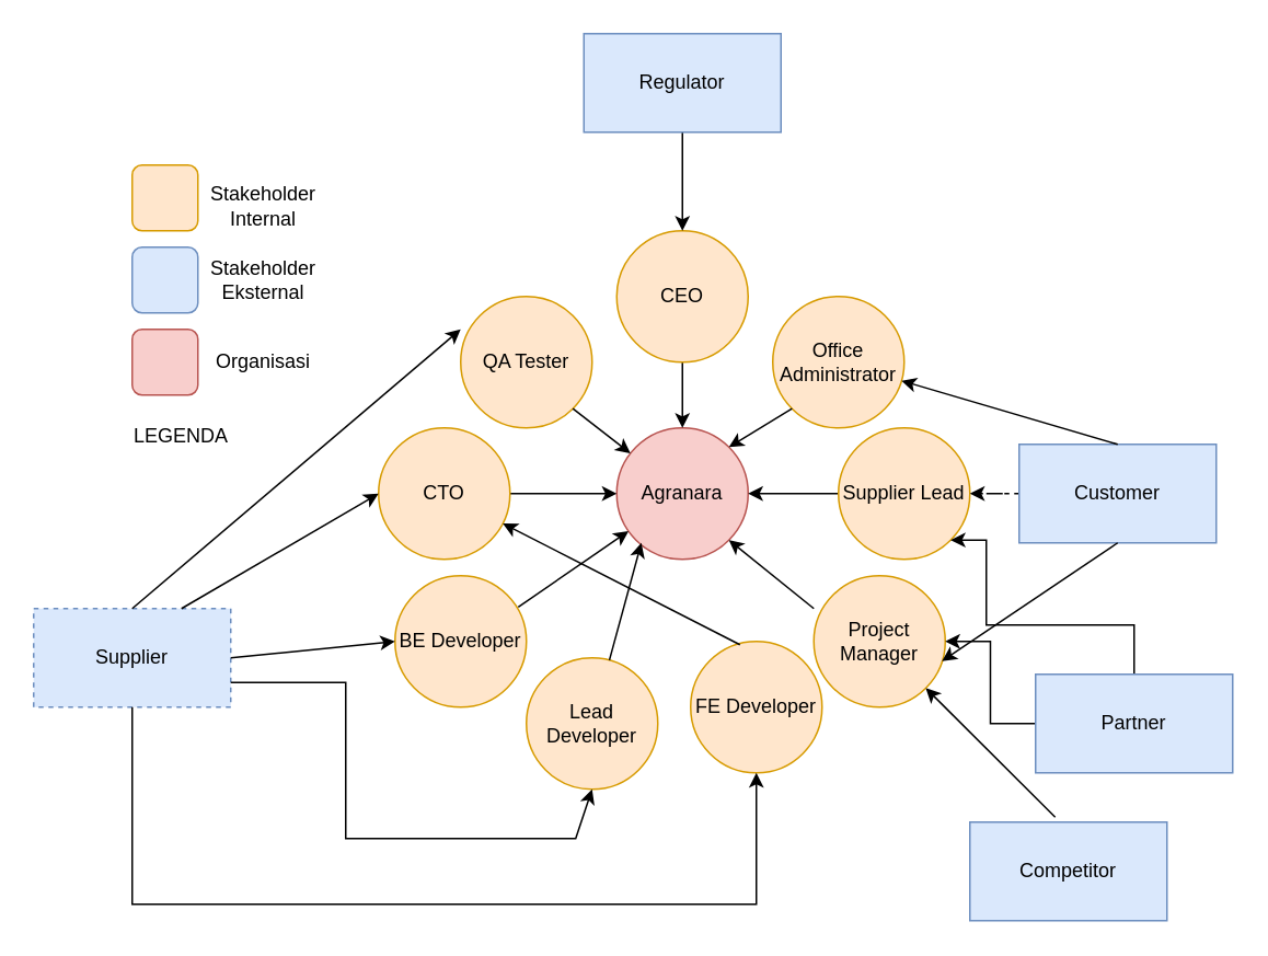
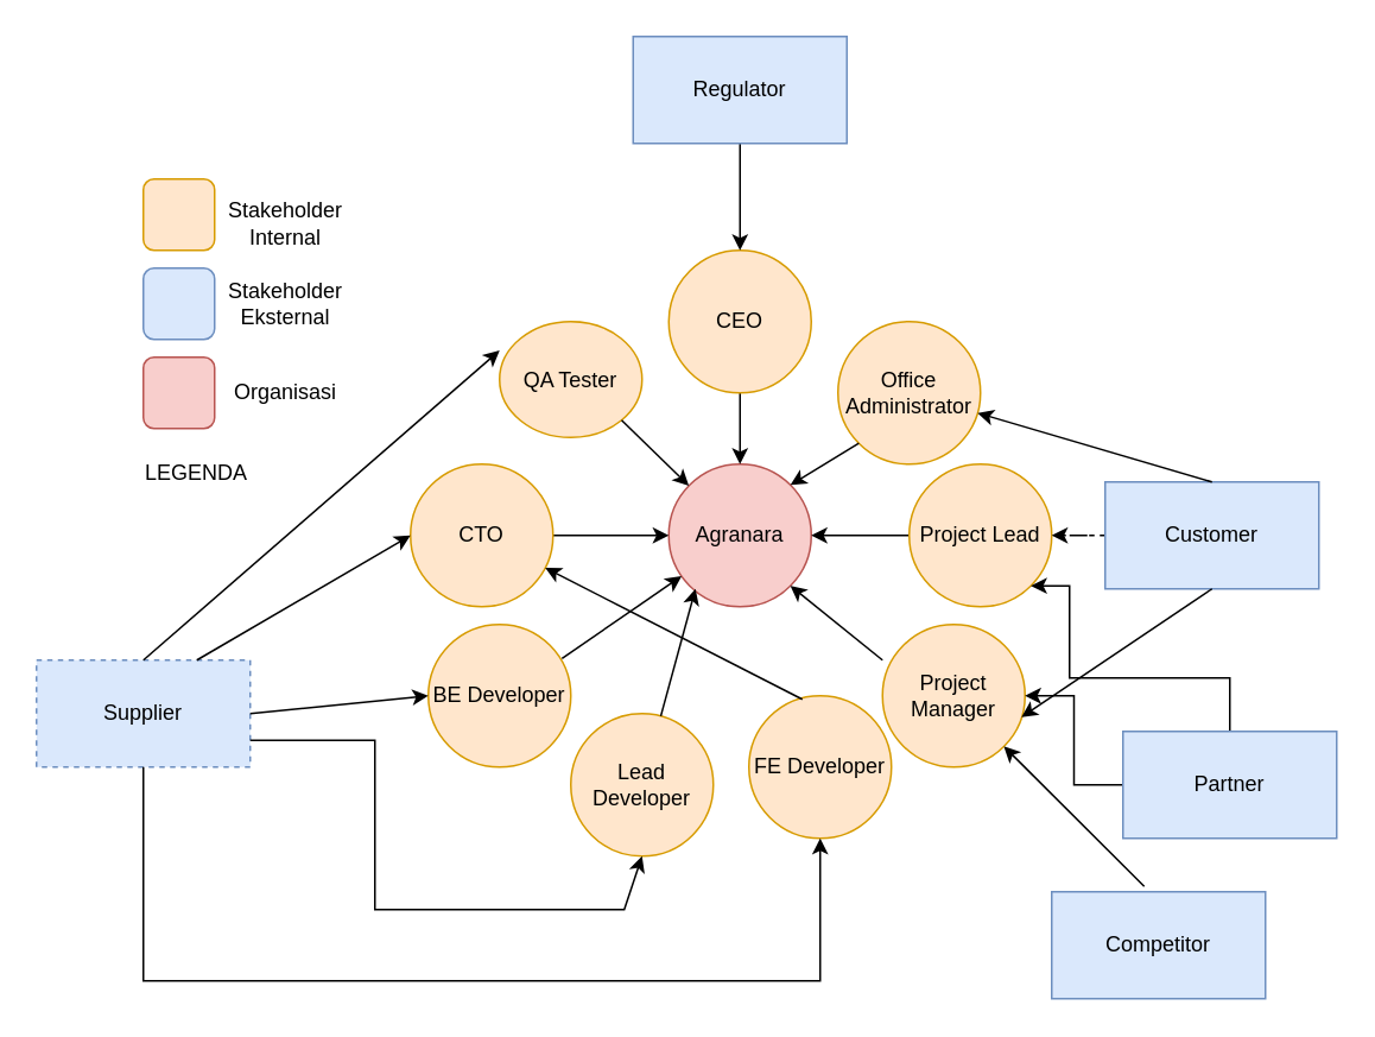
  <mxCell id="0" />
  <mxCell id="1" parent="0" />
  <mxCell id="2" value="Agranara" style="ellipse;whiteSpace=wrap;html=1;aspect=fixed;fillColor=#f8cecc;strokeColor=#b85450;" vertex="1" parent="1"><mxGeometry x="375" y="260" width="80" height="80" as="geometry" /></mxCell>
  <mxCell id="3" value="Lead Developer" style="ellipse;whiteSpace=wrap;html=1;aspect=fixed;fillColor=#ffe6cc;strokeColor=#d79b00;" vertex="1" parent="1"><mxGeometry x="320" y="400" width="80" height="80" as="geometry" /></mxCell>
  <mxCell id="4" value="" style="edgeStyle=orthogonalEdgeStyle;rounded=0;orthogonalLoop=1;jettySize=auto;html=1;" edge="1" parent="1" source="5" target="2"><mxGeometry relative="1" as="geometry" /></mxCell>
  <mxCell id="5" value="CTO" style="ellipse;whiteSpace=wrap;html=1;aspect=fixed;fillColor=#ffe6cc;strokeColor=#d79b00;" vertex="1" parent="1"><mxGeometry x="230" y="260" width="80" height="80" as="geometry" /></mxCell>
  <mxCell id="6" value="" style="edgeStyle=orthogonalEdgeStyle;rounded=0;orthogonalLoop=1;jettySize=auto;html=1;" edge="1" parent="1" source="7" target="2"><mxGeometry relative="1" as="geometry" /></mxCell>
- <mxCell id="7" value="Supplier Lead" style="ellipse;whiteSpace=wrap;html=1;aspect=fixed;fillColor=#ffe6cc;strokeColor=#d79b00;" vertex="1" parent="1"><mxGeometry x="510" y="260" width="80" height="80" as="geometry" /></mxCell>
+ <mxCell id="7" value="Project Lead" style="ellipse;whiteSpace=wrap;html=1;aspect=fixed;fillColor=#ffe6cc;strokeColor=#d79b00;" vertex="1" parent="1"><mxGeometry x="510" y="260" width="80" height="80" as="geometry" /></mxCell>
  <mxCell id="8" value="" style="edgeStyle=orthogonalEdgeStyle;rounded=0;orthogonalLoop=1;jettySize=auto;html=1;" edge="1" parent="1" source="9" target="2"><mxGeometry relative="1" as="geometry" /></mxCell>
  <mxCell id="9" value="CEO" style="ellipse;whiteSpace=wrap;html=1;aspect=fixed;fillColor=#ffe6cc;strokeColor=#d79b00;" vertex="1" parent="1"><mxGeometry x="375" y="140" width="80" height="80" as="geometry" /></mxCell>
  <mxCell id="10" value="FE Developer" style="ellipse;whiteSpace=wrap;html=1;aspect=fixed;fillColor=#ffe6cc;strokeColor=#d79b00;" vertex="1" parent="1"><mxGeometry x="420" y="390" width="80" height="80" as="geometry" /></mxCell>
  <mxCell id="11" value="" style="endArrow=classic;html=1;rounded=0;exitX=0.375;exitY=0.025;exitDx=0;exitDy=0;exitPerimeter=0;" edge="1" parent="1" source="10" target="5"><mxGeometry width="50" height="50" relative="1" as="geometry"><mxPoint x="520" y="450" as="sourcePoint" /><mxPoint x="570" y="400" as="targetPoint" /></mxGeometry></mxCell>
  <mxCell id="12" value="" style="endArrow=classic;html=1;rounded=0;" edge="1" parent="1" source="3"><mxGeometry width="50" height="50" relative="1" as="geometry"><mxPoint x="340" y="380" as="sourcePoint" /><mxPoint x="390" y="330" as="targetPoint" /></mxGeometry></mxCell>
  <mxCell id="13" value="Office Administrator" style="ellipse;whiteSpace=wrap;html=1;aspect=fixed;fillColor=#ffe6cc;strokeColor=#d79b00;" vertex="1" parent="1"><mxGeometry x="470" y="180" width="80" height="80" as="geometry" /></mxCell>
  <mxCell id="14" value="Project Manager" style="ellipse;whiteSpace=wrap;html=1;aspect=fixed;fillColor=#ffe6cc;strokeColor=#d79b00;" vertex="1" parent="1"><mxGeometry x="495" y="350" width="80" height="80" as="geometry" /></mxCell>
  <mxCell id="15" value="BE Developer" style="ellipse;whiteSpace=wrap;html=1;aspect=fixed;fillColor=#ffe6cc;strokeColor=#d79b00;" vertex="1" parent="1"><mxGeometry x="240" y="350" width="80" height="80" as="geometry" /></mxCell>
- <mxCell id="16" value="QA Tester" style="ellipse;whiteSpace=wrap;html=1;aspect=fixed;fillColor=#ffe6cc;strokeColor=#d79b00;" vertex="1" parent="1"><mxGeometry x="280" y="180" width="80" height="80" as="geometry" /></mxCell>
+ <mxCell id="16" value="QA Tester" style="ellipse;whiteSpace=wrap;html=1;aspect=fixed;fillColor=#ffe6cc;strokeColor=#d79b00;" vertex="1" parent="1"><mxGeometry x="280" y="180" width="80" height="65" as="geometry" /></mxCell>
  <mxCell id="17" style="edgeStyle=orthogonalEdgeStyle;rounded=0;orthogonalLoop=1;jettySize=auto;html=1;exitX=0.5;exitY=1;exitDx=0;exitDy=0;" edge="1" parent="1" source="3" target="3"><mxGeometry relative="1" as="geometry" /></mxCell>
  <mxCell id="18" value="" style="endArrow=classic;html=1;rounded=0;exitX=0.938;exitY=0.238;exitDx=0;exitDy=0;exitPerimeter=0;" edge="1" parent="1" source="15" target="2"><mxGeometry width="50" height="50" relative="1" as="geometry"><mxPoint x="300" y="380" as="sourcePoint" /><mxPoint x="350" y="330" as="targetPoint" /></mxGeometry></mxCell>
  <mxCell id="19" value="" style="endArrow=classic;html=1;rounded=0;entryX=1;entryY=1;entryDx=0;entryDy=0;exitX=0;exitY=0.25;exitDx=0;exitDy=0;exitPerimeter=0;" edge="1" parent="1" source="14" target="2"><mxGeometry width="50" height="50" relative="1" as="geometry"><mxPoint x="510" y="370" as="sourcePoint" /><mxPoint x="560" y="320" as="targetPoint" /></mxGeometry></mxCell>
  <mxCell id="20" value="" style="endArrow=classic;html=1;rounded=0;entryX=1;entryY=0;entryDx=0;entryDy=0;exitX=0;exitY=1;exitDx=0;exitDy=0;" edge="1" parent="1" source="13" target="2"><mxGeometry width="50" height="50" relative="1" as="geometry"><mxPoint x="490" y="250" as="sourcePoint" /><mxPoint x="540" y="200" as="targetPoint" /></mxGeometry></mxCell>
  <mxCell id="21" value="" style="endArrow=classic;html=1;rounded=0;exitX=1;exitY=1;exitDx=0;exitDy=0;" edge="1" parent="1" source="16" target="2"><mxGeometry width="50" height="50" relative="1" as="geometry"><mxPoint x="390" y="330" as="sourcePoint" /><mxPoint x="440" y="280" as="targetPoint" /></mxGeometry></mxCell>
  <mxCell id="22" value="" style="edgeStyle=orthogonalEdgeStyle;rounded=0;orthogonalLoop=1;jettySize=auto;html=1;dashed=1;" edge="1" parent="1" source="23" target="7"><mxGeometry relative="1" as="geometry" /></mxCell>
  <mxCell id="23" value="Customer" style="rounded=0;whiteSpace=wrap;html=1;fillColor=#dae8fc;strokeColor=#6c8ebf;" vertex="1" parent="1"><mxGeometry x="620" y="270" width="120" height="60" as="geometry" /></mxCell>
  <mxCell id="24" value="" style="endArrow=classic;html=1;rounded=0;exitX=0.5;exitY=1;exitDx=0;exitDy=0;entryX=0.975;entryY=0.65;entryDx=0;entryDy=0;entryPerimeter=0;" edge="1" parent="1" source="23" target="14"><mxGeometry width="50" height="50" relative="1" as="geometry"><mxPoint x="580" y="460" as="sourcePoint" /><mxPoint x="630" y="410" as="targetPoint" /></mxGeometry></mxCell>
  <mxCell id="25" value="" style="endArrow=classic;html=1;rounded=0;exitX=0.5;exitY=0;exitDx=0;exitDy=0;" edge="1" parent="1" source="23" target="13"><mxGeometry width="50" height="50" relative="1" as="geometry"><mxPoint x="710" y="270" as="sourcePoint" /><mxPoint x="760" y="220" as="targetPoint" /></mxGeometry></mxCell>
  <mxCell id="26" value="Supplier" style="rounded=0;whiteSpace=wrap;html=1;fillColor=#dae8fc;strokeColor=#6c8ebf;dashed=1;" vertex="1" parent="1"><mxGeometry x="20" y="370" width="120" height="60" as="geometry" /></mxCell>
  <mxCell id="27" value="" style="endArrow=classic;html=1;rounded=0;entryX=0;entryY=0.25;entryDx=0;entryDy=0;entryPerimeter=0;exitX=0.5;exitY=0;exitDx=0;exitDy=0;" edge="1" parent="1" source="26" target="16"><mxGeometry width="50" height="50" relative="1" as="geometry"><mxPoint x="130" y="440" as="sourcePoint" /><mxPoint x="180" y="390" as="targetPoint" /></mxGeometry></mxCell>
  <mxCell id="28" value="" style="endArrow=classic;html=1;rounded=0;exitX=0.75;exitY=0;exitDx=0;exitDy=0;entryX=0;entryY=0.5;entryDx=0;entryDy=0;" edge="1" parent="1" source="26" target="5"><mxGeometry width="50" height="50" relative="1" as="geometry"><mxPoint x="230" y="620" as="sourcePoint" /><mxPoint x="280" y="570" as="targetPoint" /></mxGeometry></mxCell>
  <mxCell id="29" value="" style="endArrow=classic;html=1;rounded=0;exitX=0.5;exitY=1;exitDx=0;exitDy=0;entryX=0.5;entryY=1;entryDx=0;entryDy=0;" edge="1" parent="1" source="26" target="10"><mxGeometry width="50" height="50" relative="1" as="geometry"><mxPoint x="240" y="620" as="sourcePoint" /><mxPoint x="290" y="580" as="targetPoint" /><Array as="points"><mxPoint x="80" y="550" /><mxPoint x="460" y="550" /></Array></mxGeometry></mxCell>
  <mxCell id="30" value="" style="endArrow=classic;html=1;rounded=0;exitX=1;exitY=0.75;exitDx=0;exitDy=0;entryX=0.5;entryY=1;entryDx=0;entryDy=0;" edge="1" parent="1" source="26" target="3"><mxGeometry width="50" height="50" relative="1" as="geometry"><mxPoint x="250" y="640" as="sourcePoint" /><mxPoint x="300" y="590" as="targetPoint" /><Array as="points"><mxPoint x="210" y="415" /><mxPoint x="210" y="510" /><mxPoint x="350" y="510" /></Array></mxGeometry></mxCell>
  <mxCell id="31" value="" style="endArrow=classic;html=1;rounded=0;entryX=0;entryY=0.5;entryDx=0;entryDy=0;exitX=1;exitY=0.5;exitDx=0;exitDy=0;" edge="1" parent="1" source="26" target="15"><mxGeometry width="50" height="50" relative="1" as="geometry"><mxPoint x="140" y="410" as="sourcePoint" /><mxPoint x="190" y="360" as="targetPoint" /></mxGeometry></mxCell>
  <mxCell id="32" value="" style="edgeStyle=orthogonalEdgeStyle;rounded=0;orthogonalLoop=1;jettySize=auto;html=1;" edge="1" parent="1" source="33" target="9"><mxGeometry relative="1" as="geometry" /></mxCell>
  <mxCell id="33" value="Regulator" style="rounded=0;whiteSpace=wrap;html=1;fillColor=#dae8fc;strokeColor=#6c8ebf;" vertex="1" parent="1"><mxGeometry x="355" y="20" width="120" height="60" as="geometry" /></mxCell>
  <mxCell id="34" value="" style="rounded=1;whiteSpace=wrap;html=1;fillColor=#dae8fc;strokeColor=#6c8ebf;" vertex="1" parent="1"><mxGeometry x="80" y="150" width="40" height="40" as="geometry" /></mxCell>
  <mxCell id="35" value="" style="rounded=1;whiteSpace=wrap;html=1;fillColor=#ffe6cc;strokeColor=#d79b00;" vertex="1" parent="1"><mxGeometry x="80" y="100" width="40" height="40" as="geometry" /></mxCell>
  <mxCell id="36" value="" style="rounded=1;whiteSpace=wrap;html=1;fillColor=#f8cecc;strokeColor=#b85450;" vertex="1" parent="1"><mxGeometry x="80" y="200" width="40" height="40" as="geometry" /></mxCell>
  <mxCell id="37" value="Stakeholder Internal" style="text;html=1;strokeColor=none;fillColor=none;align=center;verticalAlign=middle;whiteSpace=wrap;rounded=0;" vertex="1" parent="1"><mxGeometry x="130" y="110" width="60" height="30" as="geometry" /></mxCell>
  <mxCell id="38" value="Organisasi" style="text;html=1;strokeColor=none;fillColor=none;align=center;verticalAlign=middle;whiteSpace=wrap;rounded=0;" vertex="1" parent="1"><mxGeometry x="130" y="205" width="60" height="30" as="geometry" /></mxCell>
  <mxCell id="39" value="Stakeholder Eksternal" style="text;html=1;strokeColor=none;fillColor=none;align=center;verticalAlign=middle;whiteSpace=wrap;rounded=0;" vertex="1" parent="1"><mxGeometry x="130" y="155" width="60" height="30" as="geometry" /></mxCell>
  <mxCell id="40" value="LEGENDA" style="text;html=1;strokeColor=none;fillColor=none;align=center;verticalAlign=middle;whiteSpace=wrap;rounded=0;" vertex="1" parent="1"><mxGeometry x="80" y="250" width="60" height="30" as="geometry" /></mxCell>
  <mxCell id="41" value="Competitor" style="rounded=0;whiteSpace=wrap;html=1;fillColor=#dae8fc;strokeColor=#6c8ebf;" vertex="1" parent="1"><mxGeometry x="590" y="500" width="120" height="60" as="geometry" /></mxCell>
  <mxCell id="42" value="" style="endArrow=classic;html=1;rounded=0;exitX=0.433;exitY=-0.05;exitDx=0;exitDy=0;exitPerimeter=0;" edge="1" parent="1" source="41" target="14"><mxGeometry width="50" height="50" relative="1" as="geometry"><mxPoint x="610" y="470" as="sourcePoint" /><mxPoint x="660" y="420" as="targetPoint" /></mxGeometry></mxCell>
  <mxCell id="43" value="" style="edgeStyle=orthogonalEdgeStyle;rounded=0;orthogonalLoop=1;jettySize=auto;html=1;" edge="1" parent="1" source="45" target="14"><mxGeometry relative="1" as="geometry" /></mxCell>
  <mxCell id="44" value="" style="edgeStyle=orthogonalEdgeStyle;rounded=0;orthogonalLoop=1;jettySize=auto;html=1;entryX=1;entryY=1;entryDx=0;entryDy=0;" edge="1" parent="1" source="45" target="7"><mxGeometry relative="1" as="geometry"><Array as="points"><mxPoint x="690" y="380" /><mxPoint x="600" y="380" /><mxPoint x="600" y="328" /></Array></mxGeometry></mxCell>
  <mxCell id="45" value="Partner" style="rounded=0;whiteSpace=wrap;html=1;fillColor=#dae8fc;strokeColor=#6c8ebf;" vertex="1" parent="1"><mxGeometry x="630" y="410" width="120" height="60" as="geometry" /></mxCell>
